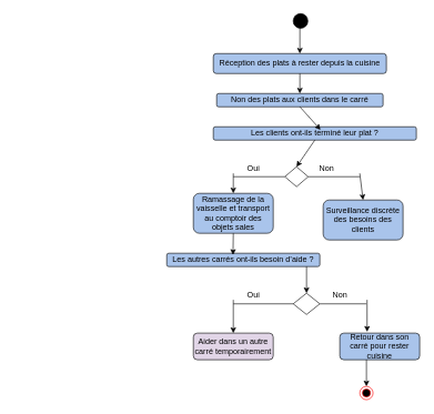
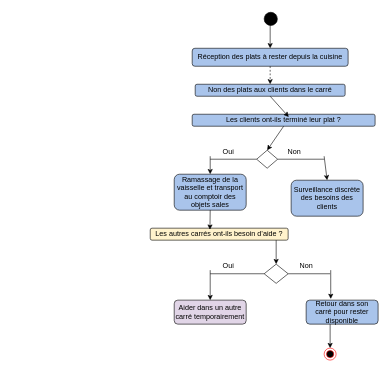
  <mxCell id="0" />
  <mxCell id="1" parent="0" />
  <mxCell id="2" value="&lt;div&gt;&lt;br&gt;&lt;/div&gt;" style="text;html=1;align=center;verticalAlign=middle;resizable=0;points=[];autosize=1;strokeColor=none;fillColor=none;" parent="1" vertex="1"><mxGeometry x="20" y="268" width="20" height="30" as="geometry" /></mxCell>
  <mxCell id="3" value="&lt;span style=&quot;text-wrap: nowrap;&quot;&gt;Réception des plats à rester depuis la cuisine&lt;/span&gt;" style="rounded=1;whiteSpace=wrap;html=1;fillColor=#A9C4EB;" vertex="1" parent="1"><mxGeometry x="320" y="80" width="260" height="30" as="geometry" /></mxCell>
  <mxCell id="4" value="&lt;span style=&quot;text-wrap: nowrap;&quot;&gt;Non des plats aux clients dans le carré&lt;/span&gt;" style="rounded=1;whiteSpace=wrap;html=1;fillColor=#A9C4EB;" vertex="1" parent="1"><mxGeometry x="325" y="140" width="250" height="20" as="geometry" /></mxCell>
  <mxCell id="5" value="&lt;span style=&quot;text-wrap: nowrap;&quot;&gt;Les clients ont-ils terminé leur plat ?&lt;/span&gt;" style="rounded=1;whiteSpace=wrap;html=1;fillColor=#A9C4EB;" vertex="1" parent="1"><mxGeometry x="320" y="190" width="305" height="20" as="geometry" /></mxCell>
  <mxCell id="6" value="" style="rhombus;whiteSpace=wrap;html=1;" vertex="1" parent="1"><mxGeometry x="427.5" y="250" width="35" height="30" as="geometry" /></mxCell>
  <mxCell id="7" value="Ramassage de la vaisselle et transport au comptoir des objets sales" style="rounded=1;whiteSpace=wrap;html=1;fillColor=#A9C4EB;" vertex="1" parent="1"><mxGeometry x="290" y="290" width="120" height="60" as="geometry" /></mxCell>
  <mxCell id="8" value="Surveillance discrète des besoins des clients" style="rounded=1;whiteSpace=wrap;html=1;fillColor=#A9C4EB;" vertex="1" parent="1"><mxGeometry x="485" y="300" width="120" height="60" as="geometry" /></mxCell>
- <mxCell id="9" value="&lt;span style=&quot;text-wrap: nowrap;&quot;&gt;Les autres carrés ont-ils besoin d’aide ?&lt;/span&gt;" style="rounded=1;whiteSpace=wrap;html=1;fillColor=#A9C4EB;" vertex="1" parent="1"><mxGeometry x="250" y="380" width="230" height="20" as="geometry" /></mxCell>
+ <mxCell id="9" value="&lt;span style=&quot;text-wrap: nowrap;&quot;&gt;Les autres carrés ont-ils besoin d’aide ?&lt;/span&gt;" style="rounded=1;whiteSpace=wrap;html=1;fillColor=#fff2cc;" vertex="1" parent="1"><mxGeometry x="250" y="380" width="230" height="20" as="geometry" /></mxCell>
  <mxCell id="10" value="" style="rhombus;whiteSpace=wrap;html=1;" vertex="1" parent="1"><mxGeometry x="440" y="440" width="40" height="32" as="geometry" /></mxCell>
  <mxCell id="11" value="Aider dans un autre carré temporairement" style="rounded=1;whiteSpace=wrap;html=1;fillColor=#e1d5e7;" vertex="1" parent="1"><mxGeometry x="290" y="500" width="120" height="40" as="geometry" /></mxCell>
- <mxCell id="12" value="Retour dans son carré pour rester cuisine" style="rounded=1;whiteSpace=wrap;html=1;fillColor=#A9C4EB;" vertex="1" parent="1"><mxGeometry x="510" y="500" width="120" height="40" as="geometry" /></mxCell>
+ <mxCell id="12" value="Retour dans son carré pour rester disponible" style="rounded=1;whiteSpace=wrap;html=1;fillColor=#A9C4EB;" vertex="1" parent="1"><mxGeometry x="510" y="500" width="120" height="40" as="geometry" /></mxCell>
  <mxCell id="13" value="" style="ellipse;whiteSpace=wrap;html=1;aspect=fixed;fillColor=#000000;" vertex="1" parent="1"><mxGeometry x="440" y="20" width="22" height="22" as="geometry" /></mxCell>
  <mxCell id="14" value="" style="endArrow=classic;html=1;rounded=0;entryX=0.5;entryY=0;entryDx=0;entryDy=0;" edge="1" parent="1" target="3"><mxGeometry width="50" height="50" relative="1" as="geometry"><mxPoint x="450" y="40" as="sourcePoint" /><mxPoint x="500" y="-10" as="targetPoint" /></mxGeometry></mxCell>
- <mxCell id="15" value="" style="endArrow=classic;html=1;rounded=0;exitX=0.5;exitY=1;exitDx=0;exitDy=0;entryX=0.5;entryY=0;entryDx=0;entryDy=0;" edge="1" parent="1" source="3" target="4"><mxGeometry width="50" height="50" relative="1" as="geometry"><mxPoint x="460" y="120" as="sourcePoint" /><mxPoint x="510" y="70" as="targetPoint" /></mxGeometry></mxCell>
+ <mxCell id="15" value="" style="endArrow=classic;html=1;rounded=0;exitX=0.5;exitY=1;exitDx=0;exitDy=0;entryX=0.5;entryY=0;entryDx=0;entryDy=0;dashed=1;" edge="1" parent="1" source="3" target="4"><mxGeometry width="50" height="50" relative="1" as="geometry"><mxPoint x="460" y="120" as="sourcePoint" /><mxPoint x="510" y="70" as="targetPoint" /></mxGeometry></mxCell>
  <mxCell id="16" value="" style="endArrow=classic;html=1;rounded=0;entryX=0.528;entryY=0.225;entryDx=0;entryDy=0;entryPerimeter=0;" edge="1" parent="1" target="5"><mxGeometry width="50" height="50" relative="1" as="geometry"><mxPoint x="450" y="160" as="sourcePoint" /><mxPoint x="500" y="110" as="targetPoint" /></mxGeometry></mxCell>
  <mxCell id="17" value="" style="endArrow=classic;html=1;rounded=0;exitX=0.5;exitY=1;exitDx=0;exitDy=0;entryX=0.5;entryY=0;entryDx=0;entryDy=0;" edge="1" parent="1" source="5" target="6"><mxGeometry width="50" height="50" relative="1" as="geometry"><mxPoint x="450" y="230" as="sourcePoint" /><mxPoint x="500" y="180" as="targetPoint" /></mxGeometry></mxCell>
  <mxCell id="18" value="" style="endArrow=none;html=1;rounded=0;exitX=1;exitY=0.5;exitDx=0;exitDy=0;" edge="1" parent="1" source="6"><mxGeometry width="50" height="50" relative="1" as="geometry"><mxPoint x="480" y="260" as="sourcePoint" /><mxPoint x="540" y="265" as="targetPoint" /></mxGeometry></mxCell>
  <mxCell id="19" value="" style="endArrow=none;html=1;rounded=0;entryX=0;entryY=0.5;entryDx=0;entryDy=0;" edge="1" parent="1" target="6"><mxGeometry width="50" height="50" relative="1" as="geometry"><mxPoint x="350" y="265" as="sourcePoint" /><mxPoint x="390" y="250" as="targetPoint" /></mxGeometry></mxCell>
  <mxCell id="20" value="" style="endArrow=classic;html=1;rounded=0;entryX=0.5;entryY=0;entryDx=0;entryDy=0;" edge="1" parent="1" target="8"><mxGeometry width="50" height="50" relative="1" as="geometry"><mxPoint x="540" y="260" as="sourcePoint" /><mxPoint x="620" y="210" as="targetPoint" /></mxGeometry></mxCell>
  <mxCell id="21" value="" style="endArrow=classic;html=1;rounded=0;entryX=0.5;entryY=0;entryDx=0;entryDy=0;" edge="1" parent="1" target="7"><mxGeometry width="50" height="50" relative="1" as="geometry"><mxPoint x="350" y="260" as="sourcePoint" /><mxPoint x="400" y="210" as="targetPoint" /></mxGeometry></mxCell>
  <mxCell id="22" value="" style="endArrow=classic;html=1;rounded=0;entryX=0.433;entryY=0.125;entryDx=0;entryDy=0;entryPerimeter=0;" edge="1" parent="1" target="9"><mxGeometry width="50" height="50" relative="1" as="geometry"><mxPoint x="350" y="350" as="sourcePoint" /><mxPoint x="400" y="300" as="targetPoint" /></mxGeometry></mxCell>
  <mxCell id="23" value="" style="endArrow=classic;html=1;rounded=0;entryX=0.5;entryY=0;entryDx=0;entryDy=0;" edge="1" parent="1" target="10"><mxGeometry width="50" height="50" relative="1" as="geometry"><mxPoint x="460" y="400" as="sourcePoint" /><mxPoint x="510" y="350" as="targetPoint" /></mxGeometry></mxCell>
  <mxCell id="24" value="" style="endArrow=none;html=1;rounded=0;exitX=1;exitY=0.5;exitDx=0;exitDy=0;" edge="1" parent="1" source="10"><mxGeometry width="50" height="50" relative="1" as="geometry"><mxPoint x="510" y="450" as="sourcePoint" /><mxPoint x="550" y="456" as="targetPoint" /></mxGeometry></mxCell>
  <mxCell id="25" value="" style="endArrow=none;html=1;rounded=0;entryX=0;entryY=0.5;entryDx=0;entryDy=0;" edge="1" parent="1" target="10"><mxGeometry width="50" height="50" relative="1" as="geometry"><mxPoint x="350" y="456" as="sourcePoint" /><mxPoint x="310" y="440" as="targetPoint" /></mxGeometry></mxCell>
  <mxCell id="26" value="" style="endArrow=classic;html=1;rounded=0;entryX=0.5;entryY=0;entryDx=0;entryDy=0;" edge="1" parent="1" target="11"><mxGeometry width="50" height="50" relative="1" as="geometry"><mxPoint x="350" y="450" as="sourcePoint" /><mxPoint x="400" y="410" as="targetPoint" /></mxGeometry></mxCell>
  <mxCell id="27" value="" style="endArrow=classic;html=1;rounded=0;entryX=0.342;entryY=-0.05;entryDx=0;entryDy=0;entryPerimeter=0;" edge="1" parent="1" target="12"><mxGeometry width="50" height="50" relative="1" as="geometry"><mxPoint x="551" y="450" as="sourcePoint" /><mxPoint x="600" y="410" as="targetPoint" /></mxGeometry></mxCell>
  <mxCell id="28" value="" style="endArrow=classic;html=1;rounded=0;" edge="1" parent="1"><mxGeometry width="50" height="50" relative="1" as="geometry"><mxPoint x="550" y="540" as="sourcePoint" /><mxPoint x="550" y="580" as="targetPoint" /></mxGeometry></mxCell>
  <mxCell id="29" value="" style="ellipse;html=1;shape=endState;fillColor=#000000;strokeColor=#ff0000;" vertex="1" parent="1"><mxGeometry x="540" y="580" width="20" height="20" as="geometry" /></mxCell>
  <mxCell id="30" value="Oui" style="text;html=1;align=center;verticalAlign=middle;resizable=0;points=[];autosize=1;strokeColor=none;fillColor=none;" vertex="1" parent="1"><mxGeometry x="360" y="238" width="40" height="30" as="geometry" /></mxCell>
  <mxCell id="31" value="Non" style="text;html=1;align=center;verticalAlign=middle;resizable=0;points=[];autosize=1;strokeColor=none;fillColor=none;" vertex="1" parent="1"><mxGeometry x="465" y="238" width="50" height="30" as="geometry" /></mxCell>
  <mxCell id="32" value="Oui" style="text;html=1;align=center;verticalAlign=middle;resizable=0;points=[];autosize=1;strokeColor=none;fillColor=none;" vertex="1" parent="1"><mxGeometry x="360" y="428" width="40" height="30" as="geometry" /></mxCell>
  <mxCell id="33" value="Non" style="text;html=1;align=center;verticalAlign=middle;resizable=0;points=[];autosize=1;strokeColor=none;fillColor=none;" vertex="1" parent="1"><mxGeometry x="485" y="428" width="50" height="30" as="geometry" /></mxCell>
